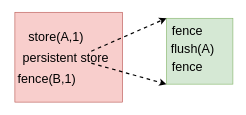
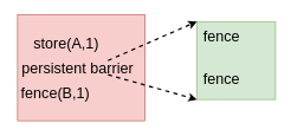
  <mxCell id="0" />
  <mxCell id="1" parent="0" />
  <mxCell id="2" value="" style="rounded=0;whiteSpace=wrap;html=1;align=left;fontSize=21;fillColor=#f8cecc;strokeColor=#b85450;" vertex="1" parent="1"><mxGeometry x="24" y="20" width="180" height="150" as="geometry" /></mxCell>
  <mxCell id="3" value="" style="rounded=0;whiteSpace=wrap;html=1;fontSize=21;align=left;fillColor=#d5e8d4;strokeColor=#82b366;" vertex="1" parent="1"><mxGeometry x="277" y="30" width="111" height="110" as="geometry" /></mxCell>
- <mxCell id="4" value="persistent store" style="text;html=1;strokeColor=none;fillColor=none;align=center;verticalAlign=middle;whiteSpace=wrap;rounded=0;fontSize=21;" vertex="1" parent="1"><mxGeometry x="24" y="85" width="170" height="20" as="geometry" /></mxCell>
+ <mxCell id="4" value="persistent barrier" style="text;html=1;strokeColor=none;fillColor=none;align=center;verticalAlign=middle;whiteSpace=wrap;rounded=0;fontSize=21;" vertex="1" parent="1"><mxGeometry x="24" y="85" width="170" height="20" as="geometry" /></mxCell>
  <mxCell id="5" value="fence(B,1)" style="text;html=1;strokeColor=none;fillColor=none;align=center;verticalAlign=middle;whiteSpace=wrap;rounded=0;fontSize=21;" vertex="1" parent="1"><mxGeometry x="20.25" y="120" width="115" height="20" as="geometry" /></mxCell>
  <mxCell id="6" value="store(A,1)" style="text;html=1;strokeColor=none;fillColor=none;align=center;verticalAlign=middle;whiteSpace=wrap;rounded=0;fontSize=21;" vertex="1" parent="1"><mxGeometry x="39" y="50" width="107.5" height="20" as="geometry" /></mxCell>
  <mxCell id="7" value="fence" style="text;html=1;strokeColor=none;fillColor=none;align=center;verticalAlign=middle;whiteSpace=wrap;rounded=0;fontSize=21;" vertex="1" parent="1"><mxGeometry x="277" y="40" width="70" height="20" as="geometry" /></mxCell>
- <mxCell id="8" value="flush(A)" style="text;html=1;strokeColor=none;fillColor=none;align=center;verticalAlign=middle;whiteSpace=wrap;rounded=0;fontSize=21;" vertex="1" parent="1"><mxGeometry x="276" y="70" width="90" height="20" as="geometry" /></mxCell>
  <mxCell id="9" value="fence" style="text;html=1;strokeColor=none;fillColor=none;align=center;verticalAlign=middle;whiteSpace=wrap;rounded=0;fontSize=21;" vertex="1" parent="1"><mxGeometry x="277" y="100" width="70" height="20" as="geometry" /></mxCell>
  <mxCell id="10" value="" style="endArrow=classic;html=1;fontSize=21;entryX=0;entryY=0;entryDx=0;entryDy=0;exitX=0.75;exitY=0;exitDx=0;exitDy=0;strokeWidth=2;dashed=1;" edge="1" parent="1" source="4" target="3"><mxGeometry width="50" height="50" relative="1" as="geometry"><mxPoint x="184" y="90" as="sourcePoint" /><mxPoint x="234" y="40" as="targetPoint" /></mxGeometry></mxCell>
  <mxCell id="11" value="" style="endArrow=classic;html=1;fontSize=21;entryX=0;entryY=1;entryDx=0;entryDy=0;exitX=0.75;exitY=1;exitDx=0;exitDy=0;strokeWidth=2;dashed=1;" edge="1" parent="1" source="4" target="3"><mxGeometry width="50" height="50" relative="1" as="geometry"><mxPoint x="174" y="140" as="sourcePoint" /><mxPoint x="224" y="90" as="targetPoint" /></mxGeometry></mxCell>
